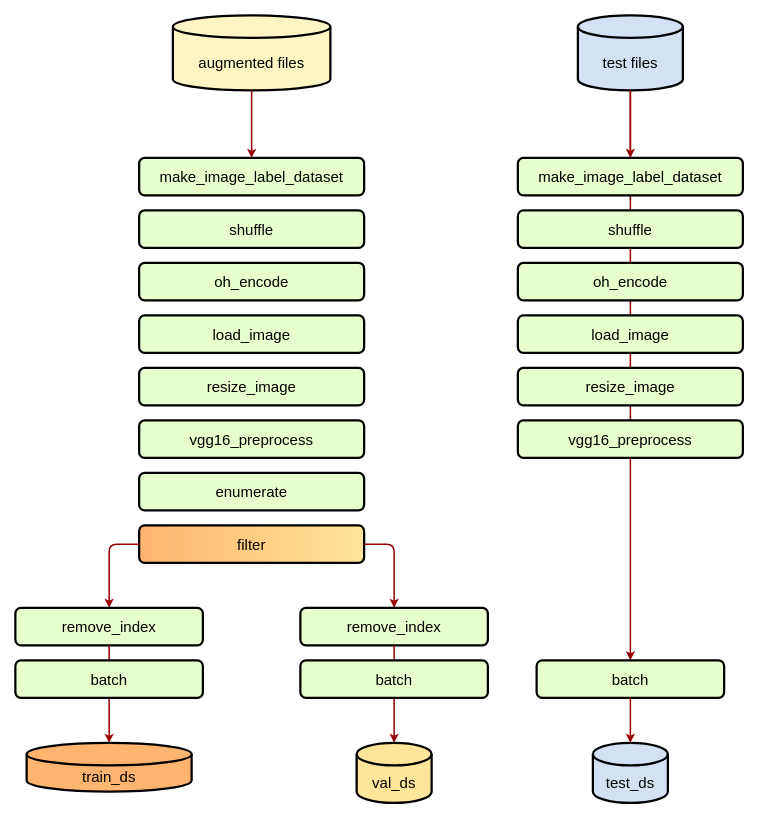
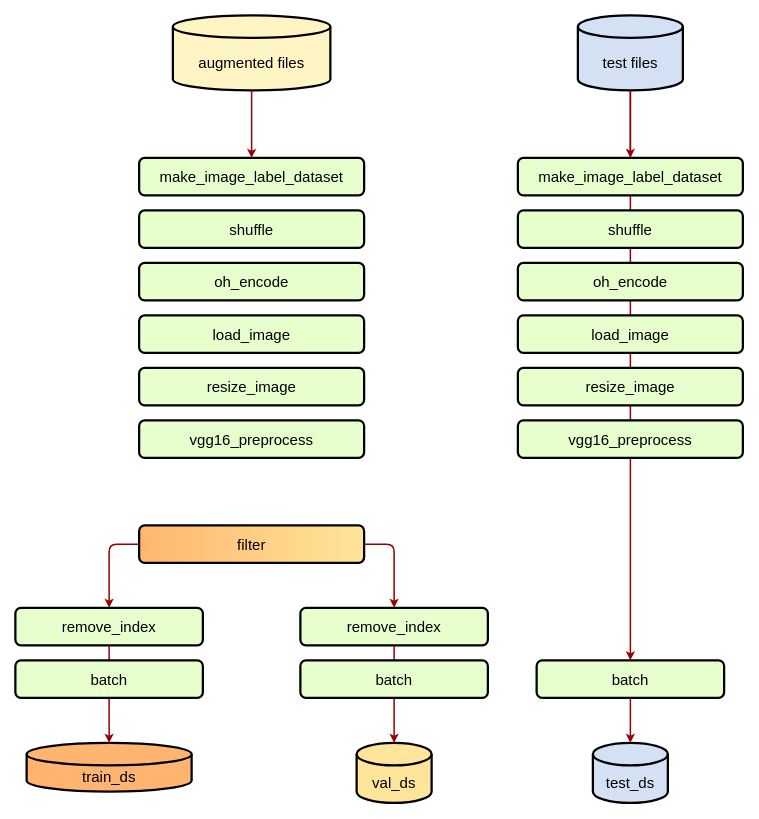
  <mxCell id="0" />
  <mxCell id="1" parent="0" />
  <mxCell id="2" value="" style="edgeStyle=none;noEdgeStyle=1;strokeColor=#990000;strokeWidth=2;endArrow=classic;endFill=1;entryX=0.5;entryY=0;entryDx=0;entryDy=0;exitX=0.5;exitY=1;exitDx=0;exitDy=0;exitPerimeter=0;" edge="1" parent="1" source="11" target="3"><mxGeometry width="100" height="100" relative="1" as="geometry"><mxPoint x="505" y="130" as="sourcePoint" /><mxPoint x="505" y="220" as="targetPoint" /></mxGeometry></mxCell>
  <mxCell id="3" value="batch" style="rounded=1;whiteSpace=wrap;html=1;strokeColor=default;strokeWidth=3;fillColor=#E6FFCC;fontSize=20;" vertex="1" parent="1"><mxGeometry x="715" y="880" width="250" height="50" as="geometry" /></mxCell>
  <mxCell id="4" value="test_ds" style="shape=cylinder3;whiteSpace=wrap;html=1;boundedLbl=1;backgroundOutline=1;size=15;strokeColor=default;strokeWidth=3;fillColor=#D4E1F5;fontSize=20;" vertex="1" parent="1"><mxGeometry x="790" y="990" width="100" height="80" as="geometry" /></mxCell>
  <mxCell id="5" value="make_image_label_dataset" style="rounded=1;whiteSpace=wrap;html=1;strokeColor=default;strokeWidth=3;fillColor=#E6FFCC;fontSize=20;" vertex="1" parent="1"><mxGeometry x="690" y="210" width="300" height="50" as="geometry" /></mxCell>
  <mxCell id="6" value="shuffle" style="rounded=1;whiteSpace=wrap;html=1;strokeColor=default;strokeWidth=3;fillColor=#E6FFCC;fontSize=20;" vertex="1" parent="1"><mxGeometry x="690" y="280" width="300" height="50" as="geometry" /></mxCell>
  <mxCell id="7" value="oh_encode" style="rounded=1;whiteSpace=wrap;html=1;strokeColor=default;strokeWidth=3;fillColor=#E6FFCC;fontSize=20;" vertex="1" parent="1"><mxGeometry x="690" y="350" width="300" height="50" as="geometry" /></mxCell>
  <mxCell id="8" value="load_image" style="rounded=1;whiteSpace=wrap;html=1;strokeColor=default;strokeWidth=3;fillColor=#E6FFCC;fontSize=20;" vertex="1" parent="1"><mxGeometry x="690" y="420" width="300" height="50" as="geometry" /></mxCell>
  <mxCell id="9" value="resize_image" style="rounded=1;whiteSpace=wrap;html=1;strokeColor=default;strokeWidth=3;fillColor=#E6FFCC;fontSize=20;" vertex="1" parent="1"><mxGeometry x="690" y="490" width="300" height="50" as="geometry" /></mxCell>
  <mxCell id="10" value="vgg16_preprocess" style="rounded=1;whiteSpace=wrap;html=1;strokeColor=default;strokeWidth=3;fillColor=#E6FFCC;fontSize=20;" vertex="1" parent="1"><mxGeometry x="690" y="560" width="300" height="50" as="geometry" /></mxCell>
  <mxCell id="11" value="test files" style="shape=cylinder3;whiteSpace=wrap;html=1;boundedLbl=1;backgroundOutline=1;size=15;strokeColor=default;strokeWidth=3;fillColor=#D4E1F5;fontSize=20;" vertex="1" parent="1"><mxGeometry x="770" y="20" width="140" height="100" as="geometry" /></mxCell>
  <mxCell id="12" value="augmented files" style="shape=cylinder3;whiteSpace=wrap;html=1;boundedLbl=1;backgroundOutline=1;size=15;strokeColor=default;strokeWidth=3;fillColor=#FFF4C3;fontSize=20;" vertex="1" parent="1"><mxGeometry x="230" y="20" width="210" height="100" as="geometry" /></mxCell>
  <mxCell id="13" value="make_image_label_dataset" style="rounded=1;whiteSpace=wrap;html=1;strokeColor=default;strokeWidth=3;fillColor=#E6FFCC;fontSize=20;" vertex="1" parent="1"><mxGeometry x="185" y="210" width="300" height="50" as="geometry" /></mxCell>
  <mxCell id="14" value="shuffle" style="rounded=1;whiteSpace=wrap;html=1;strokeColor=default;strokeWidth=3;fillColor=#E6FFCC;fontSize=20;" vertex="1" parent="1"><mxGeometry x="185" y="280" width="300" height="50" as="geometry" /></mxCell>
  <mxCell id="15" value="oh_encode" style="rounded=1;whiteSpace=wrap;html=1;strokeColor=default;strokeWidth=3;fillColor=#E6FFCC;fontSize=20;" vertex="1" parent="1"><mxGeometry x="185" y="350" width="300" height="50" as="geometry" /></mxCell>
  <mxCell id="16" value="load_image" style="rounded=1;whiteSpace=wrap;html=1;strokeColor=default;strokeWidth=3;fillColor=#E6FFCC;fontSize=20;" vertex="1" parent="1"><mxGeometry x="185" y="420" width="300" height="50" as="geometry" /></mxCell>
  <mxCell id="17" value="resize_image" style="rounded=1;whiteSpace=wrap;html=1;strokeColor=default;strokeWidth=3;fillColor=#E6FFCC;fontSize=20;" vertex="1" parent="1"><mxGeometry x="185" y="490" width="300" height="50" as="geometry" /></mxCell>
  <mxCell id="18" value="vgg16_preprocess" style="rounded=1;whiteSpace=wrap;html=1;strokeColor=default;strokeWidth=3;fillColor=#E6FFCC;fontSize=20;" vertex="1" parent="1"><mxGeometry x="185" y="560" width="300" height="50" as="geometry" /></mxCell>
- <mxCell id="19" value="enumerate" style="rounded=1;whiteSpace=wrap;html=1;strokeColor=default;strokeWidth=3;fillColor=#E6FFCC;fontSize=20;" vertex="1" parent="1"><mxGeometry x="185" y="630" width="300" height="50" as="geometry" /></mxCell>
  <mxCell id="20" value="filter" style="rounded=1;whiteSpace=wrap;html=1;strokeColor=default;strokeWidth=3;fillColor=#FFB570;gradientDirection=east;gradientColor=#FFE599;fontSize=20;" vertex="1" parent="1"><mxGeometry x="185" y="700" width="300" height="50" as="geometry" /></mxCell>
  <mxCell id="21" value="" style="edgeStyle=none;noEdgeStyle=1;strokeColor=#990000;strokeWidth=2;endArrow=classic;endFill=1;entryX=0.5;entryY=0;entryDx=0;entryDy=0;exitX=0.5;exitY=1;exitDx=0;exitDy=0;exitPerimeter=0;" edge="1" parent="1" source="12" target="13"><mxGeometry width="100" height="100" relative="1" as="geometry"><mxPoint x="290" y="262" as="sourcePoint" /><mxPoint x="290" y="350" as="targetPoint" /></mxGeometry></mxCell>
  <mxCell id="22" value="" style="edgeStyle=orthogonalEdgeStyle;strokeColor=#990000;strokeWidth=2;endArrow=classic;endFill=1;entryX=0.5;entryY=0;entryDx=0;entryDy=0;exitX=0;exitY=0.5;exitDx=0;exitDy=0;" edge="1" parent="1" source="20" target="32"><mxGeometry width="100" height="100" relative="1" as="geometry"><mxPoint x="345" y="130" as="sourcePoint" /><mxPoint x="345" y="710" as="targetPoint" /></mxGeometry></mxCell>
  <mxCell id="23" value="" style="edgeStyle=orthogonalEdgeStyle;strokeColor=#990000;strokeWidth=2;endArrow=classic;endFill=1;entryX=0.5;entryY=0;entryDx=0;entryDy=0;exitX=1;exitY=0.5;exitDx=0;exitDy=0;" edge="1" parent="1" source="20" target="29"><mxGeometry width="100" height="100" relative="1" as="geometry"><mxPoint x="255" y="735" as="sourcePoint" /><mxPoint x="230" y="820" as="targetPoint" /></mxGeometry></mxCell>
  <mxCell id="24" value="" style="edgeStyle=none;noEdgeStyle=1;strokeColor=#990000;strokeWidth=2;endArrow=classic;endFill=1;entryX=0.5;entryY=0;entryDx=0;entryDy=0;exitX=0.5;exitY=1;exitDx=0;exitDy=0;exitPerimeter=0;" edge="1" parent="1" source="11" target="5"><mxGeometry width="100" height="100" relative="1" as="geometry"><mxPoint x="505" y="130" as="sourcePoint" /><mxPoint x="505" y="220" as="targetPoint" /></mxGeometry></mxCell>
  <mxCell id="25" value="" style="edgeStyle=orthogonalEdgeStyle;strokeColor=#990000;strokeWidth=2;endArrow=classic;endFill=1;exitX=0.5;exitY=1;exitDx=0;exitDy=0;" edge="1" parent="1" source="3" target="4"><mxGeometry width="100" height="100" relative="1" as="geometry"><mxPoint x="620" y="870" as="sourcePoint" /><mxPoint x="620" y="1000" as="targetPoint" /></mxGeometry></mxCell>
  <mxCell id="26" value="" style="group" vertex="1" connectable="0" parent="1"><mxGeometry x="20" y="810" width="630" height="260" as="geometry" /></mxCell>
  <mxCell id="27" value="train_ds" style="shape=cylinder3;whiteSpace=wrap;html=1;boundedLbl=1;backgroundOutline=1;size=15;strokeColor=default;strokeWidth=3;fillColor=#FFB570;fontSize=20;" vertex="1" parent="26"><mxGeometry x="15" y="180" width="220" height="65" as="geometry" /></mxCell>
  <mxCell id="28" value="val_ds" style="shape=cylinder3;whiteSpace=wrap;html=1;boundedLbl=1;backgroundOutline=1;size=15;strokeColor=default;strokeWidth=3;fillColor=#FFE599;fontSize=20;" vertex="1" parent="26"><mxGeometry x="455" y="180" width="100" height="80" as="geometry" /></mxCell>
  <mxCell id="29" value="remove_index" style="rounded=1;whiteSpace=wrap;html=1;strokeColor=default;strokeWidth=3;fillColor=#E6FFCC;fontSize=20;" vertex="1" parent="26"><mxGeometry x="380" width="250" height="50" as="geometry" /></mxCell>
  <mxCell id="30" value="" style="edgeStyle=orthogonalEdgeStyle;strokeColor=#990000;strokeWidth=2;endArrow=classic;endFill=1;entryX=0.5;entryY=0;entryDx=0;entryDy=0;exitX=0.5;exitY=1;exitDx=0;exitDy=0;entryPerimeter=0;" edge="1" parent="26" source="29" target="28"><mxGeometry width="100" height="100" relative="1" as="geometry"><mxPoint x="285" y="60" as="sourcePoint" /><mxPoint x="285" y="190" as="targetPoint" /></mxGeometry></mxCell>
  <mxCell id="31" value="batch" style="rounded=1;whiteSpace=wrap;html=1;strokeColor=default;strokeWidth=3;fillColor=#E6FFCC;fontSize=20;" vertex="1" parent="26"><mxGeometry x="380" y="70" width="250" height="50" as="geometry" /></mxCell>
  <mxCell id="32" value="remove_index" style="rounded=1;whiteSpace=wrap;html=1;strokeColor=default;strokeWidth=3;fillColor=#E6FFCC;fontSize=20;" vertex="1" parent="26"><mxGeometry width="250" height="50" as="geometry" /></mxCell>
  <mxCell id="33" value="" style="edgeStyle=orthogonalEdgeStyle;strokeColor=#990000;strokeWidth=2;endArrow=classic;endFill=1;entryX=0.5;entryY=0;entryDx=0;entryDy=0;exitX=0.5;exitY=1;exitDx=0;exitDy=0;entryPerimeter=0;" edge="1" parent="26" source="32" target="27"><mxGeometry width="100" height="100" relative="1" as="geometry"><mxPoint x="160" y="-75" as="sourcePoint" /><mxPoint x="135" y="10" as="targetPoint" /></mxGeometry></mxCell>
  <mxCell id="34" value="batch" style="rounded=1;whiteSpace=wrap;html=1;strokeColor=default;strokeWidth=3;fillColor=#E6FFCC;fontSize=20;" vertex="1" parent="26"><mxGeometry y="70" width="250" height="50" as="geometry" /></mxCell>
